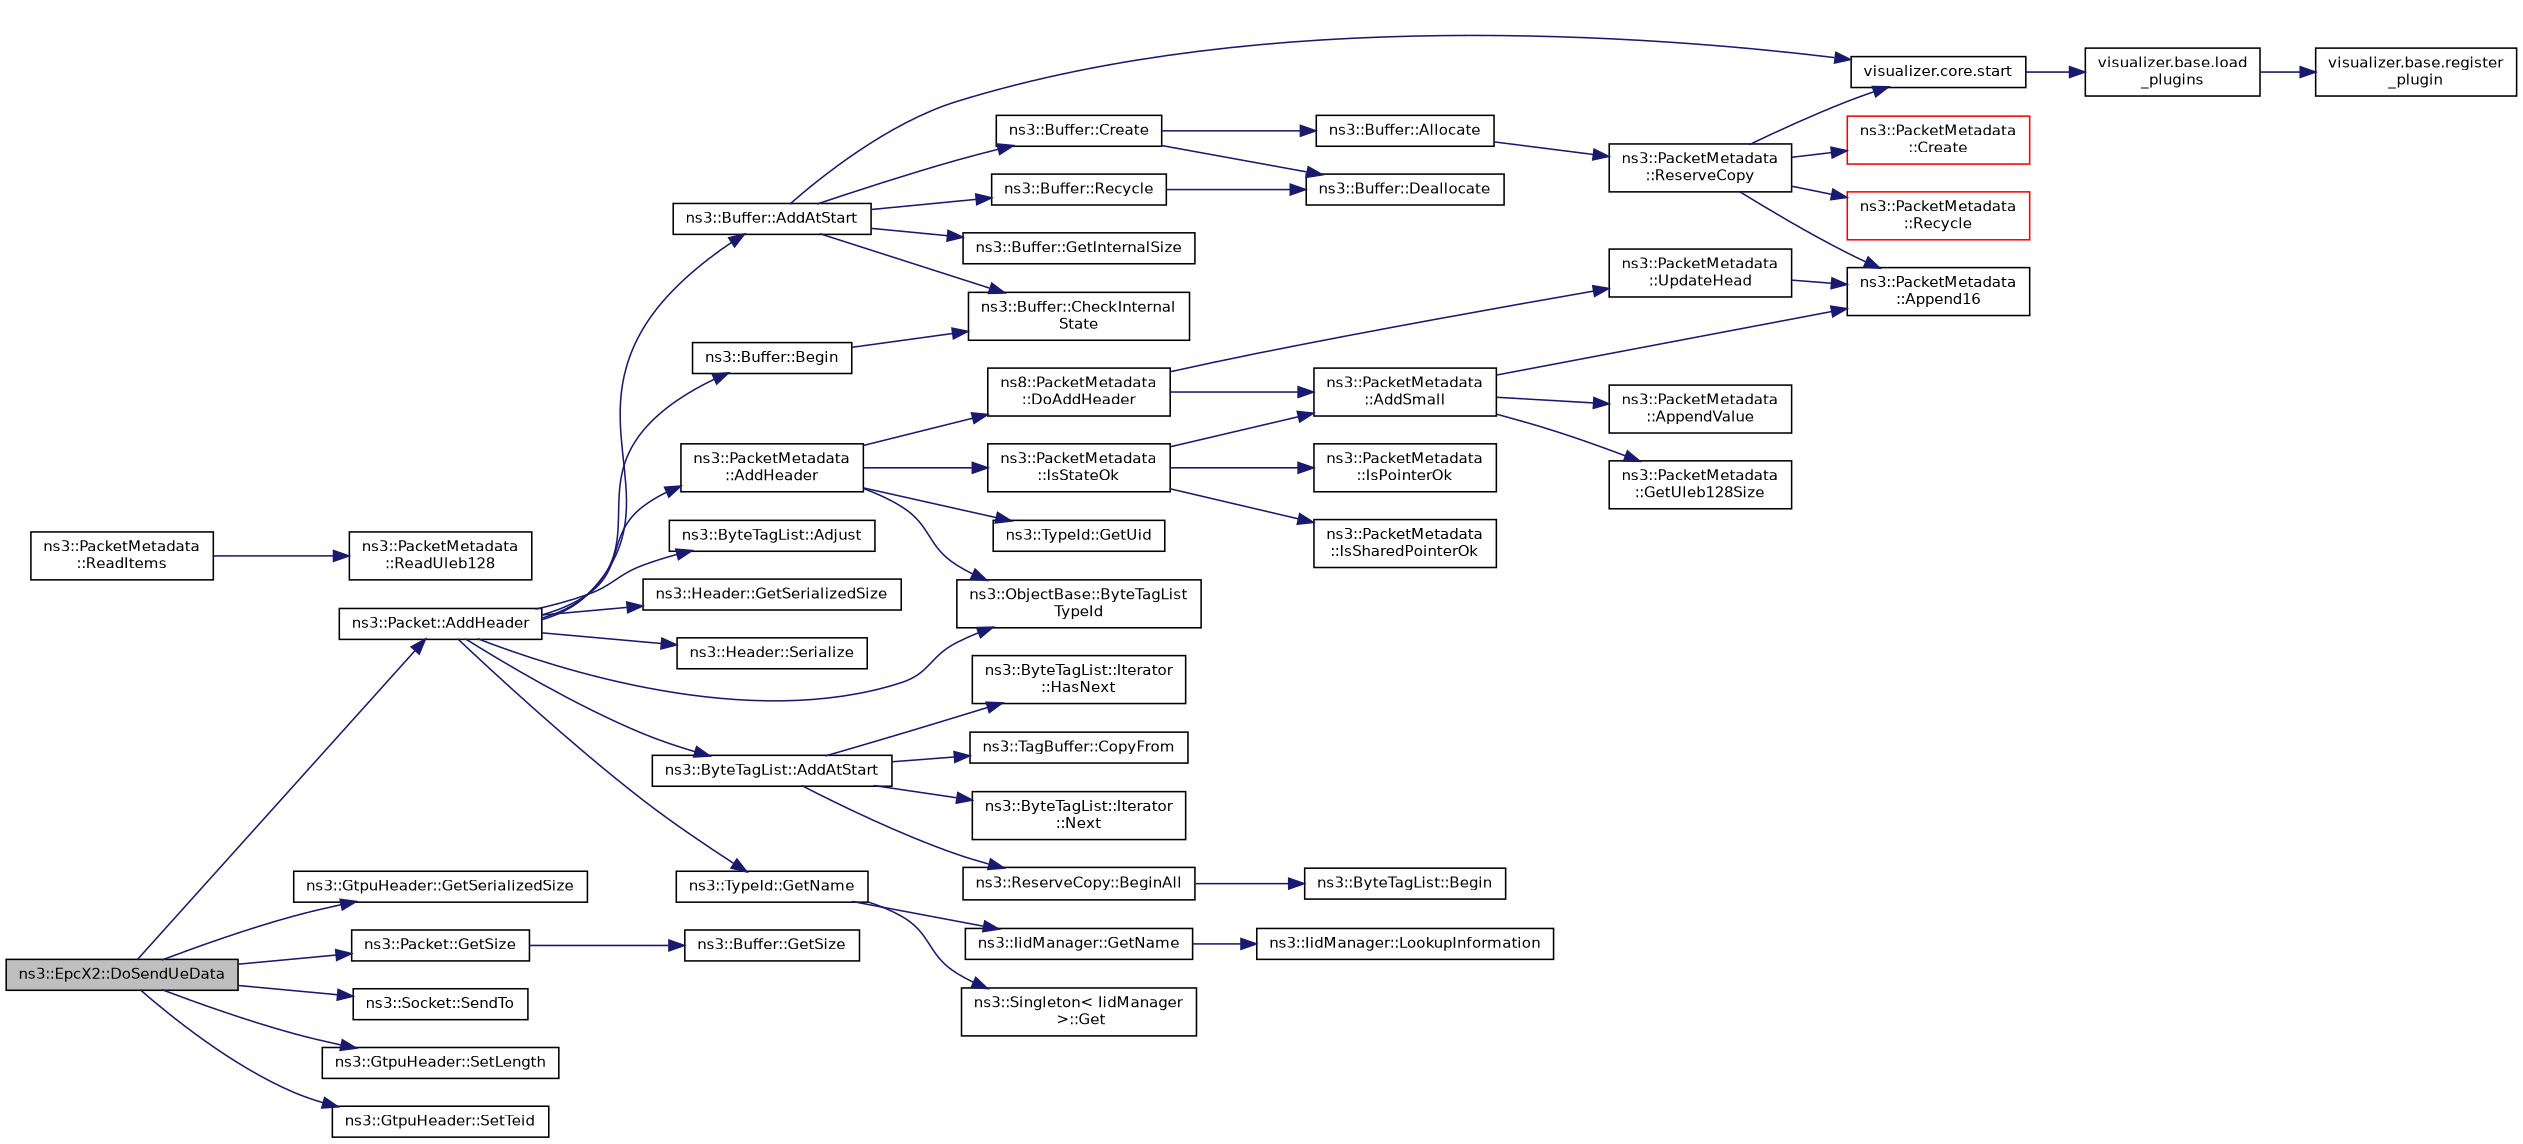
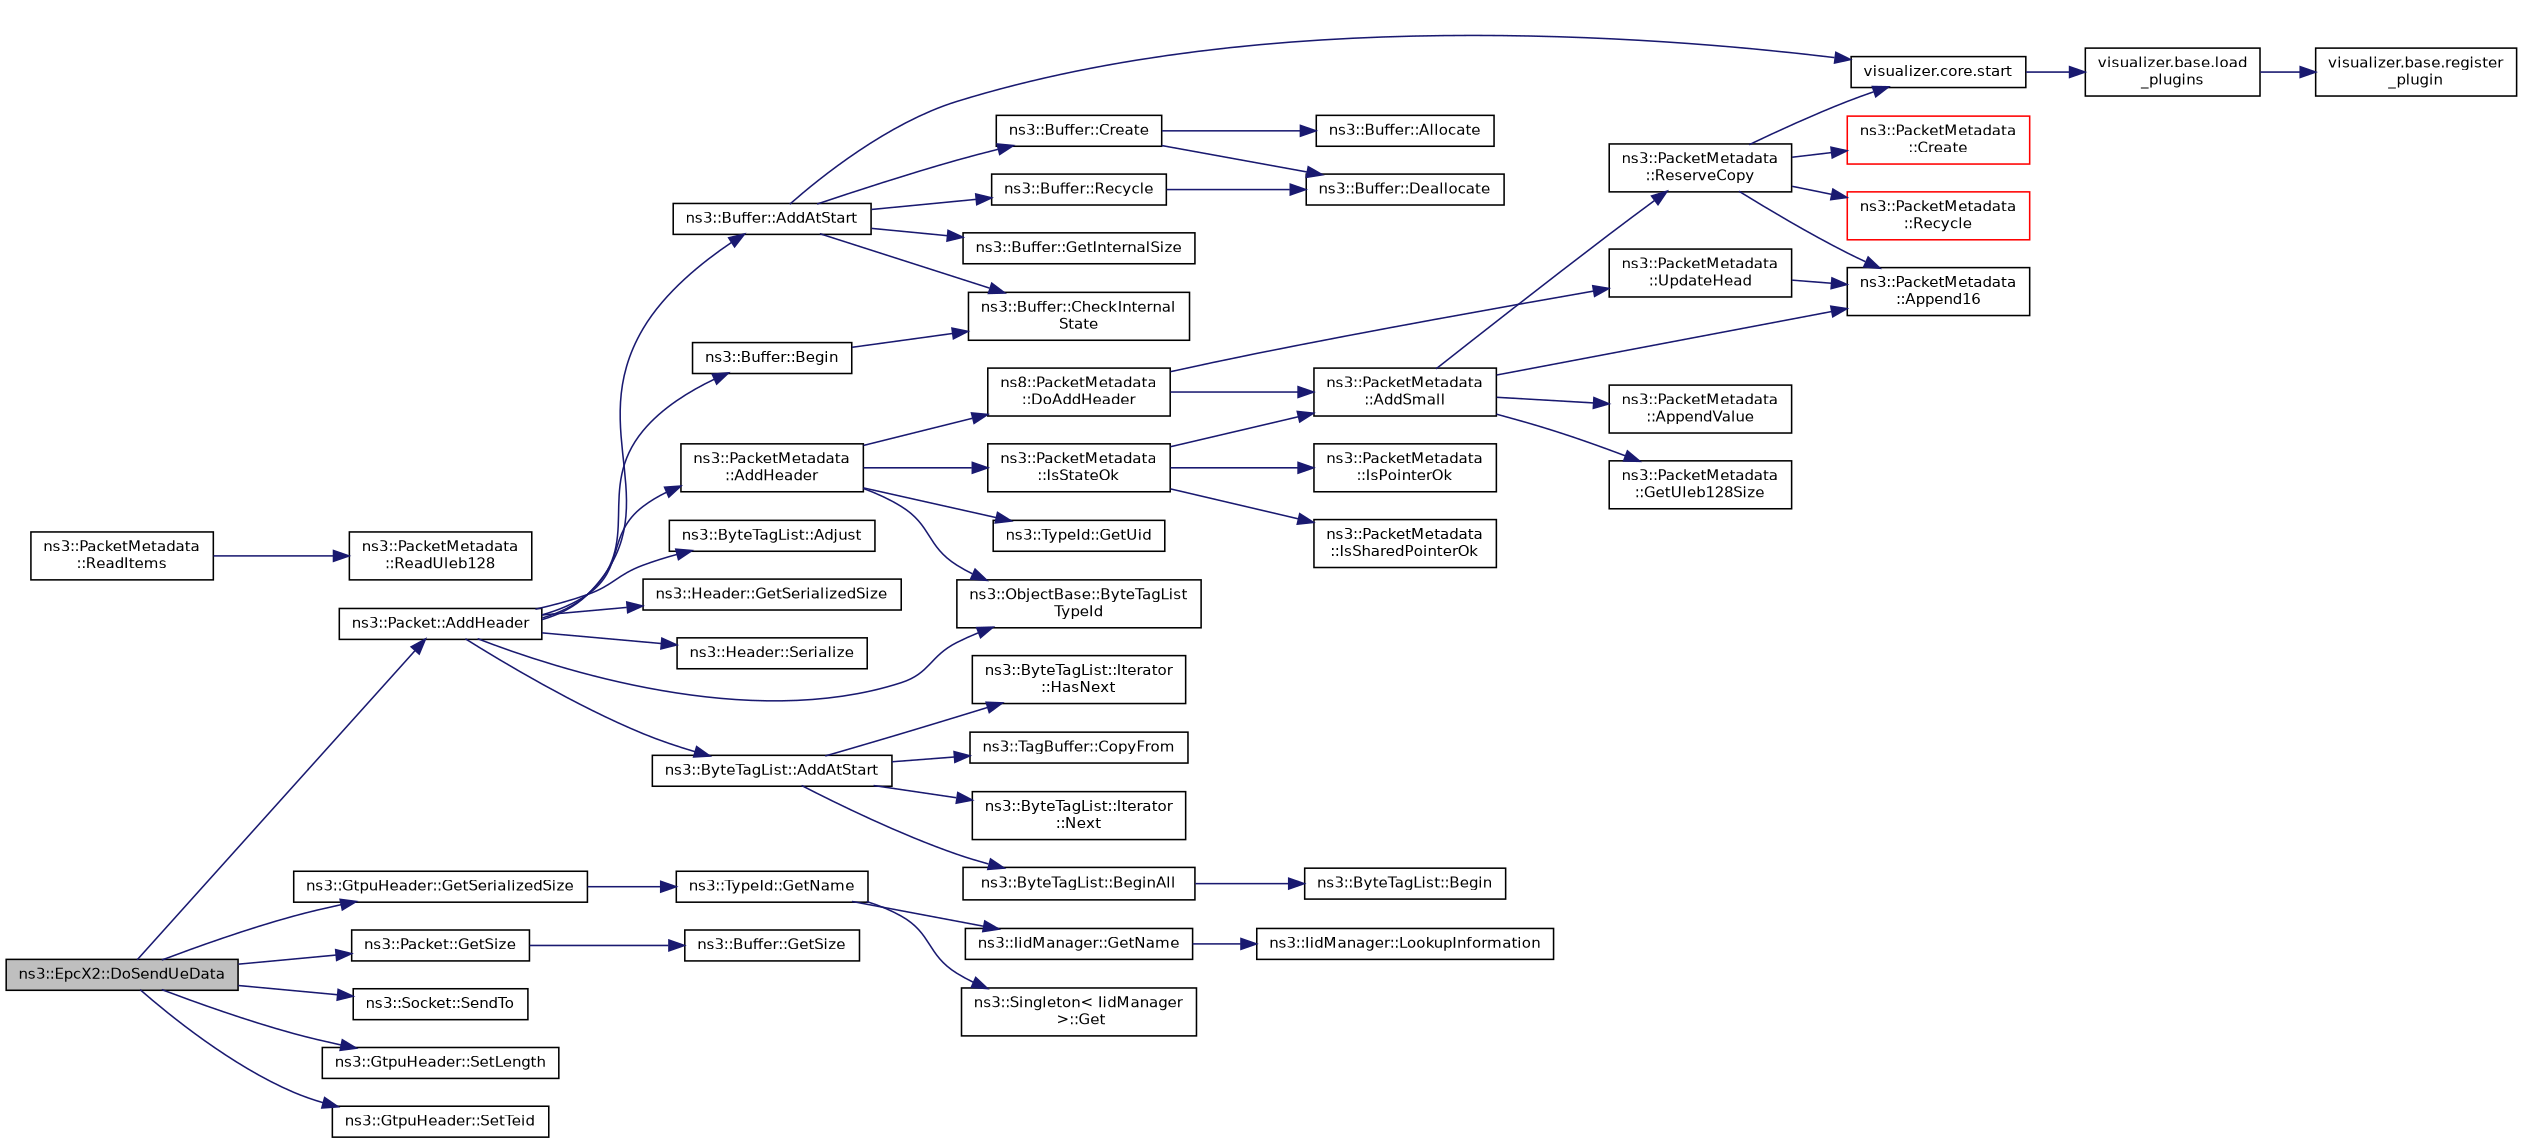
  digraph {
    rankdir=LR
    node [color=black fillcolor=white fontname=Helvetica fontsize=10 shape=record style=filled]
    edge [color=midnightblue fontname=Helvetica fontsize=10 labelfontname=Helvetica labelfontsize=10 style=solid]
    n1 [fillcolor=grey75 fontcolor=black height=0.2 label="ns3::EpcX2::DoSendUeData" width=0.4]
    n2 [height=0.2 label="ns3::Packet::AddHeader" width=0.4]
    n3 [height=0.2 label="ns3::GtpuHeader::GetSerializedSize" width=0.4]
    n4 [height=0.2 label="ns3::Packet::GetSize" width=0.4]
    n5 [height=0.2 label="ns3::Socket::SendTo" width=0.4]
    n6 [height=0.2 label="ns3::GtpuHeader::SetLength" width=0.4]
    n7 [height=0.2 label="ns3::GtpuHeader::SetTeid" width=0.4]
    n8 [height=0.2 label="ns3::ByteTagList::AddAtStart" width=0.4]
    n9 [height=0.2 label="ns3::Buffer::AddAtStart" width=0.4]
    n10 [height=0.2 label="ns3::PacketMetadata\l::AddHeader" width=0.4]
    n11 [height=0.2 label="ns3::ObjectBase::ByteTagList\lTypeId" width=0.4]
    n12 [height=0.2 label="ns3::ByteTagList::Adjust" width=0.4]
    n13 [height=0.2 label="ns3::Buffer::Begin" width=0.4]
    n14 [height=0.2 label="ns3::TypeId::GetName" width=0.4]
    n15 [height=0.2 label="ns3::Header::GetSerializedSize" width=0.4]
    n16 [height=0.2 label="ns3::Header::Serialize" width=0.4]
    n17 [height=0.2 label="ns3::Buffer::GetSize" width=0.4]
-   n18 [height=0.2 label="ns3::ReserveCopy::BeginAll" width=0.4]
+   n18 [height=0.2 label="ns3::ByteTagList::BeginAll" width=0.4]
    n19 [height=0.2 label="ns3::TagBuffer::CopyFrom" width=0.4]
    n20 [height=0.2 label="ns3::ByteTagList::Iterator\l::HasNext" width=0.4]
    n21 [height=0.2 label="ns3::ByteTagList::Iterator\l::Next" width=0.4]
    n22 [height=0.2 label="ns3::Buffer::CheckInternal\lState" width=0.4]
    n23 [height=0.2 label="ns3::Buffer::Create" width=0.4]
    n24 [height=0.2 label="ns3::Buffer::GetInternalSize" width=0.4]
    n25 [height=0.2 label="ns3::Buffer::Recycle" width=0.4]
    n26 [height=0.2 label="visualizer.core.start" width=0.4]
    n27 [height=0.2 label="ns8::PacketMetadata\l::DoAddHeader" width=0.4]
    n28 [height=0.2 label="ns3::TypeId::GetUid" width=0.4]
    n29 [height=0.2 label="ns3::PacketMetadata\l::IsStateOk" width=0.4]
    n30 [height=0.2 label="ns3::Singleton\< IidManager\l \>::Get" width=0.4]
    n31 [height=0.2 label="ns3::IidManager::GetName" width=0.4]
    n32 [height=0.2 label="ns3::ByteTagList::Begin" width=0.4]
    n33 [height=0.2 label="ns3::Buffer::Allocate" width=0.4]
    n34 [height=0.2 label="ns3::Buffer::Deallocate" width=0.4]
    n35 [height=0.2 label="visualizer.base.load\l_plugins" width=0.4]
    n36 [height=0.2 label="visualizer.base.register\l_plugin" width=0.4]
    n37 [height=0.2 label="ns3::PacketMetadata\l::AddSmall" width=0.4]
    n38 [height=0.2 label="ns3::PacketMetadata\l::UpdateHead" width=0.4]
    n39 [height=0.2 label="ns3::PacketMetadata\l::IsPointerOk" width=0.4]
    n40 [height=0.2 label="ns3::PacketMetadata\l::IsSharedPointerOk" width=0.4]
    n41 [height=0.2 label="ns3::PacketMetadata\l::Append16" width=0.4]
    n42 [height=0.2 label="ns3::PacketMetadata\l::AppendValue" width=0.4]
    n43 [height=0.2 label="ns3::PacketMetadata\l::GetUleb128Size" width=0.4]
    n44 [height=0.2 label="ns3::PacketMetadata\l::ReserveCopy" width=0.4]
    n45 [color=red height=0.2 label="ns3::PacketMetadata\l::Create" width=0.4]
    n46 [color=red height=0.2 label="ns3::PacketMetadata\l::Recycle" width=0.4]
    n47 [height=0.2 label="ns3::PacketMetadata\l::ReadItems" width=0.4]
    n48 [height=0.2 label="ns3::PacketMetadata\l::ReadUleb128" width=0.4]
    n49 [height=0.2 label="ns3::IidManager::LookupInformation" width=0.4]
    n1 -> n2
    n1 -> n3
    n1 -> n4
    n1 -> n5
    n1 -> n6
    n1 -> n7
    n2 -> n8
    n2 -> n9
    n2 -> n10
    n2 -> n11
    n2 -> n12
    n2 -> n13
-   n2 -> n14
+   n3 -> n14
    n2 -> n15
    n2 -> n16
    n4 -> n17
    n8 -> n18
    n8 -> n19
    n8 -> n20
    n8 -> n21
    n9 -> n22
    n9 -> n23
    n9 -> n24
    n9 -> n25
    n9 -> n26
    n10 -> n11
    n10 -> n27
    n10 -> n28
    n10 -> n29
    n13 -> n22
    n14 -> n30
    n14 -> n31
    n18 -> n32
    n23 -> n33
    n23 -> n34
    n25 -> n34
    n26 -> n35
    n27 -> n37
    n27 -> n38
    n29 -> n37
    n29 -> n39
    n29 -> n40
    n31 -> n49
    n35 -> n36
    n37 -> n41
    n37 -> n42
    n37 -> n43
-   n33 -> n44
+   n37 -> n44
    n38 -> n41
    n44 -> n26
    n44 -> n41
    n44 -> n45
    n44 -> n46
    n47 -> n48
  }
